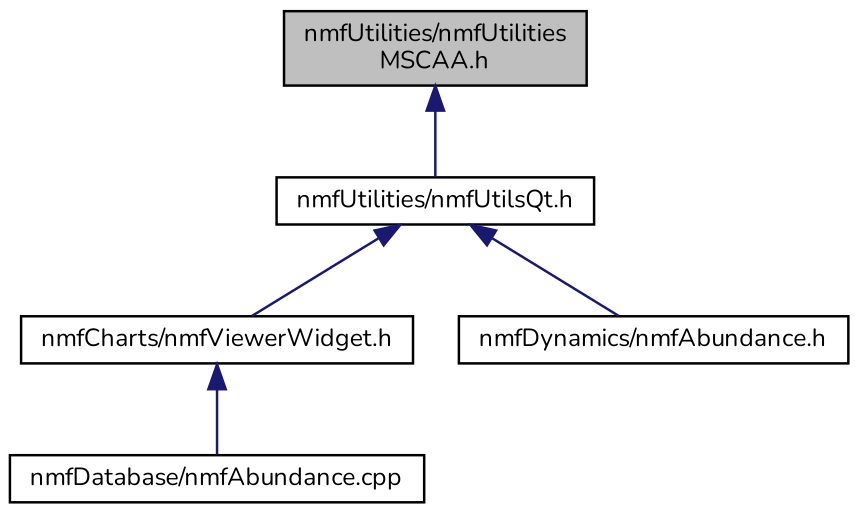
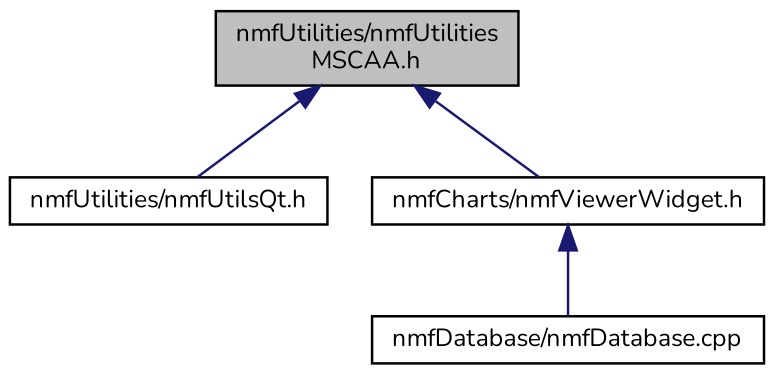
  digraph {
    fontname=Nunito
    node [color=black fillcolor=white fontname=Nunito fontsize=10 shape=record style=filled]
    edge [color=midnightblue dir=back fontname=Nunito fontsize=10 labelfontname=Helvetica labelfontsize=10 style=solid]
    n1 [fillcolor=grey75 fontcolor=black height=0.2 label="nmfUtilities/nmfUtilities\lMSCAA.h" width=0.4]
    n2 [height=0.2 label="nmfUtilities/nmfUtilsQt.h" width=0.4]
    n3 [height=0.2 label="nmfCharts/nmfViewerWidget.h" width=0.4]
-   n4 [height=0.2 label="nmfDynamics/nmfAbundance.h" width=0.4]
-   n5 [height=0.2 label="nmfDatabase/nmfAbundance.cpp" width=0.4]
+   n5 [height=0.2 label="nmfDatabase/nmfDatabase.cpp" width=0.4]
    n1 -> n2
-   n2 -> n3
-   n2 -> n4
+   n1 -> n3
    n3 -> n5
  }
